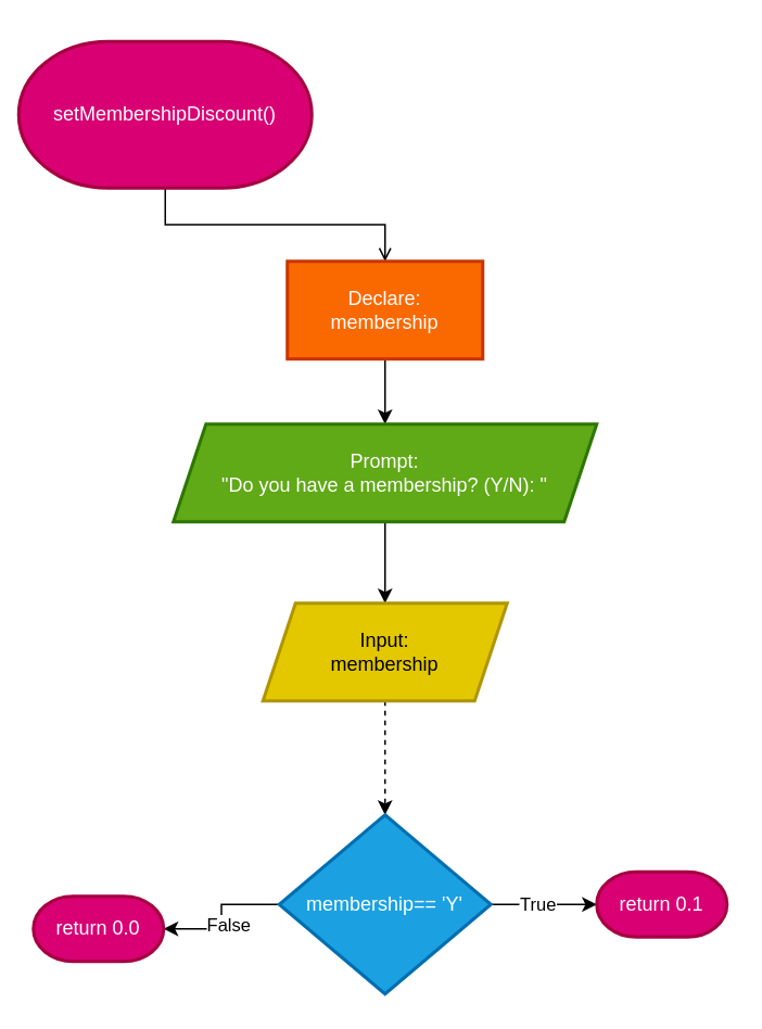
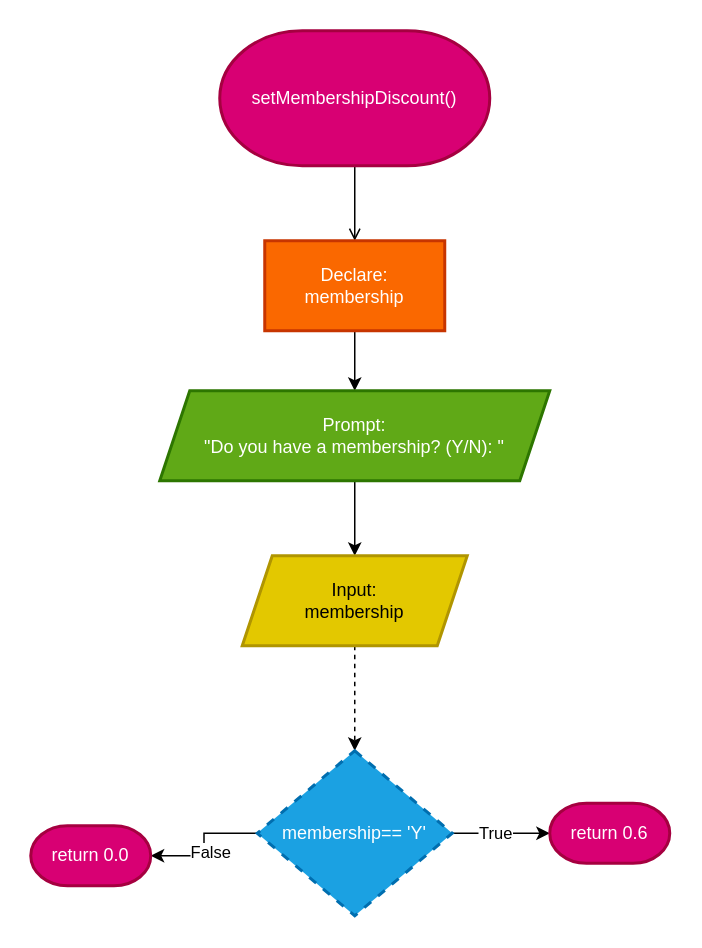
  <mxCell id="0" />
  <mxCell id="1" parent="0" />
  <mxCell id="2" value="" style="edgeStyle=orthogonalEdgeStyle;rounded=0;orthogonalLoop=1;jettySize=auto;html=1;endArrow=open;" edge="1" parent="1" source="3" target="5"><mxGeometry relative="1" as="geometry" /></mxCell>
- <mxCell id="3" value="setMembershipDiscount()" style="strokeWidth=2;html=1;shape=mxgraph.flowchart.terminator;whiteSpace=wrap;fillColor=#d80073;fontColor=#ffffff;strokeColor=#A50040;" vertex="1" parent="1"><mxGeometry x="11" y="25" width="180" height="90" as="geometry" /></mxCell>
+ <mxCell id="3" value="setMembershipDiscount()" style="strokeWidth=2;html=1;shape=mxgraph.flowchart.terminator;whiteSpace=wrap;fillColor=#d80073;fontColor=#ffffff;strokeColor=#A50040;" vertex="1" parent="1"><mxGeometry x="146" y="20" width="180" height="90" as="geometry" /></mxCell>
  <mxCell id="4" value="" style="edgeStyle=orthogonalEdgeStyle;rounded=0;orthogonalLoop=1;jettySize=auto;html=1;" edge="1" parent="1" source="5" target="7"><mxGeometry relative="1" as="geometry" /></mxCell>
  <mxCell id="5" value="Declare:&lt;div&gt;membership&lt;/div&gt;" style="whiteSpace=wrap;html=1;strokeWidth=2;fillColor=#fa6800;fontColor=#FFFFFF;strokeColor=#C73500;" vertex="1" parent="1"><mxGeometry x="176" y="160" width="120" height="60" as="geometry" /></mxCell>
  <mxCell id="6" value="" style="edgeStyle=orthogonalEdgeStyle;rounded=0;orthogonalLoop=1;jettySize=auto;html=1;" edge="1" parent="1" source="7" target="9"><mxGeometry relative="1" as="geometry" /></mxCell>
  <mxCell id="7" value="Prompt:&lt;div&gt;&quot;Do you have a membership? (Y/N): &quot;&lt;/div&gt;" style="shape=parallelogram;perimeter=parallelogramPerimeter;whiteSpace=wrap;html=1;fixedSize=1;fillColor=#60a917;strokeColor=#2D7600;fontColor=#ffffff;strokeWidth=2;" vertex="1" parent="1"><mxGeometry x="106" y="260" width="260" height="60" as="geometry" /></mxCell>
  <mxCell id="8" value="" style="edgeStyle=orthogonalEdgeStyle;rounded=0;orthogonalLoop=1;jettySize=auto;html=1;dashed=1;" edge="1" parent="1" source="9" target="14"><mxGeometry relative="1" as="geometry" /></mxCell>
  <mxCell id="9" value="Input:&lt;div&gt;membership&lt;/div&gt;" style="shape=parallelogram;perimeter=parallelogramPerimeter;whiteSpace=wrap;html=1;fixedSize=1;fillColor=#E3C800;strokeColor=#B09500;fontColor=default;strokeWidth=2;align=center;verticalAlign=middle;fontFamily=Helvetica;fontSize=12;" vertex="1" parent="1"><mxGeometry x="161" y="370" width="150" height="60" as="geometry" /></mxCell>
  <mxCell id="10" value="" style="edgeStyle=orthogonalEdgeStyle;rounded=0;orthogonalLoop=1;jettySize=auto;html=1;" edge="1" parent="1" source="14" target="15"><mxGeometry relative="1" as="geometry" /></mxCell>
  <mxCell id="11" value="True" style="edgeLabel;html=1;align=center;verticalAlign=middle;resizable=0;points=[];" vertex="1" connectable="0" parent="10"><mxGeometry x="-0.139" y="-1" relative="1" as="geometry"><mxPoint y="-2" as="offset" /></mxGeometry></mxCell>
  <mxCell id="12" value="" style="edgeStyle=orthogonalEdgeStyle;rounded=0;orthogonalLoop=1;jettySize=auto;html=1;" edge="1" parent="1" source="14" target="16"><mxGeometry relative="1" as="geometry" /></mxCell>
  <mxCell id="13" value="False" style="edgeLabel;html=1;align=center;verticalAlign=middle;resizable=0;points=[];" vertex="1" connectable="0" parent="12"><mxGeometry x="0.107" relative="1" as="geometry"><mxPoint x="4" as="offset" /></mxGeometry></mxCell>
- <mxCell id="14" value="membership== 'Y'" style="rhombus;whiteSpace=wrap;html=1;fillColor=#1ba1e2;strokeColor=#006EAF;strokeWidth=2;fontColor=#ffffff;" vertex="1" parent="1"><mxGeometry x="171" y="500" width="130" height="110" as="geometry" /></mxCell>
- <mxCell id="15" value="return 0.1" style="strokeWidth=2;html=1;shape=mxgraph.flowchart.terminator;whiteSpace=wrap;fillColor=#d80073;fontColor=#ffffff;strokeColor=#A50040;" vertex="1" parent="1"><mxGeometry x="366" y="535" width="80" height="40" as="geometry" /></mxCell>
+ <mxCell id="14" value="membership== 'Y'" style="rhombus;whiteSpace=wrap;html=1;fillColor=#1ba1e2;strokeColor=#006EAF;strokeWidth=2;fontColor=#ffffff;dashed=1;" vertex="1" parent="1"><mxGeometry x="171" y="500" width="130" height="110" as="geometry" /></mxCell>
+ <mxCell id="15" value="return 0.6" style="strokeWidth=2;html=1;shape=mxgraph.flowchart.terminator;whiteSpace=wrap;fillColor=#d80073;fontColor=#ffffff;strokeColor=#A50040;" vertex="1" parent="1"><mxGeometry x="366" y="535" width="80" height="40" as="geometry" /></mxCell>
  <mxCell id="16" value="return 0.0" style="strokeWidth=2;html=1;shape=mxgraph.flowchart.terminator;whiteSpace=wrap;fillColor=#d80073;fontColor=#ffffff;strokeColor=#A50040;" vertex="1" parent="1"><mxGeometry x="20" y="550" width="80" height="40" as="geometry" /></mxCell>
